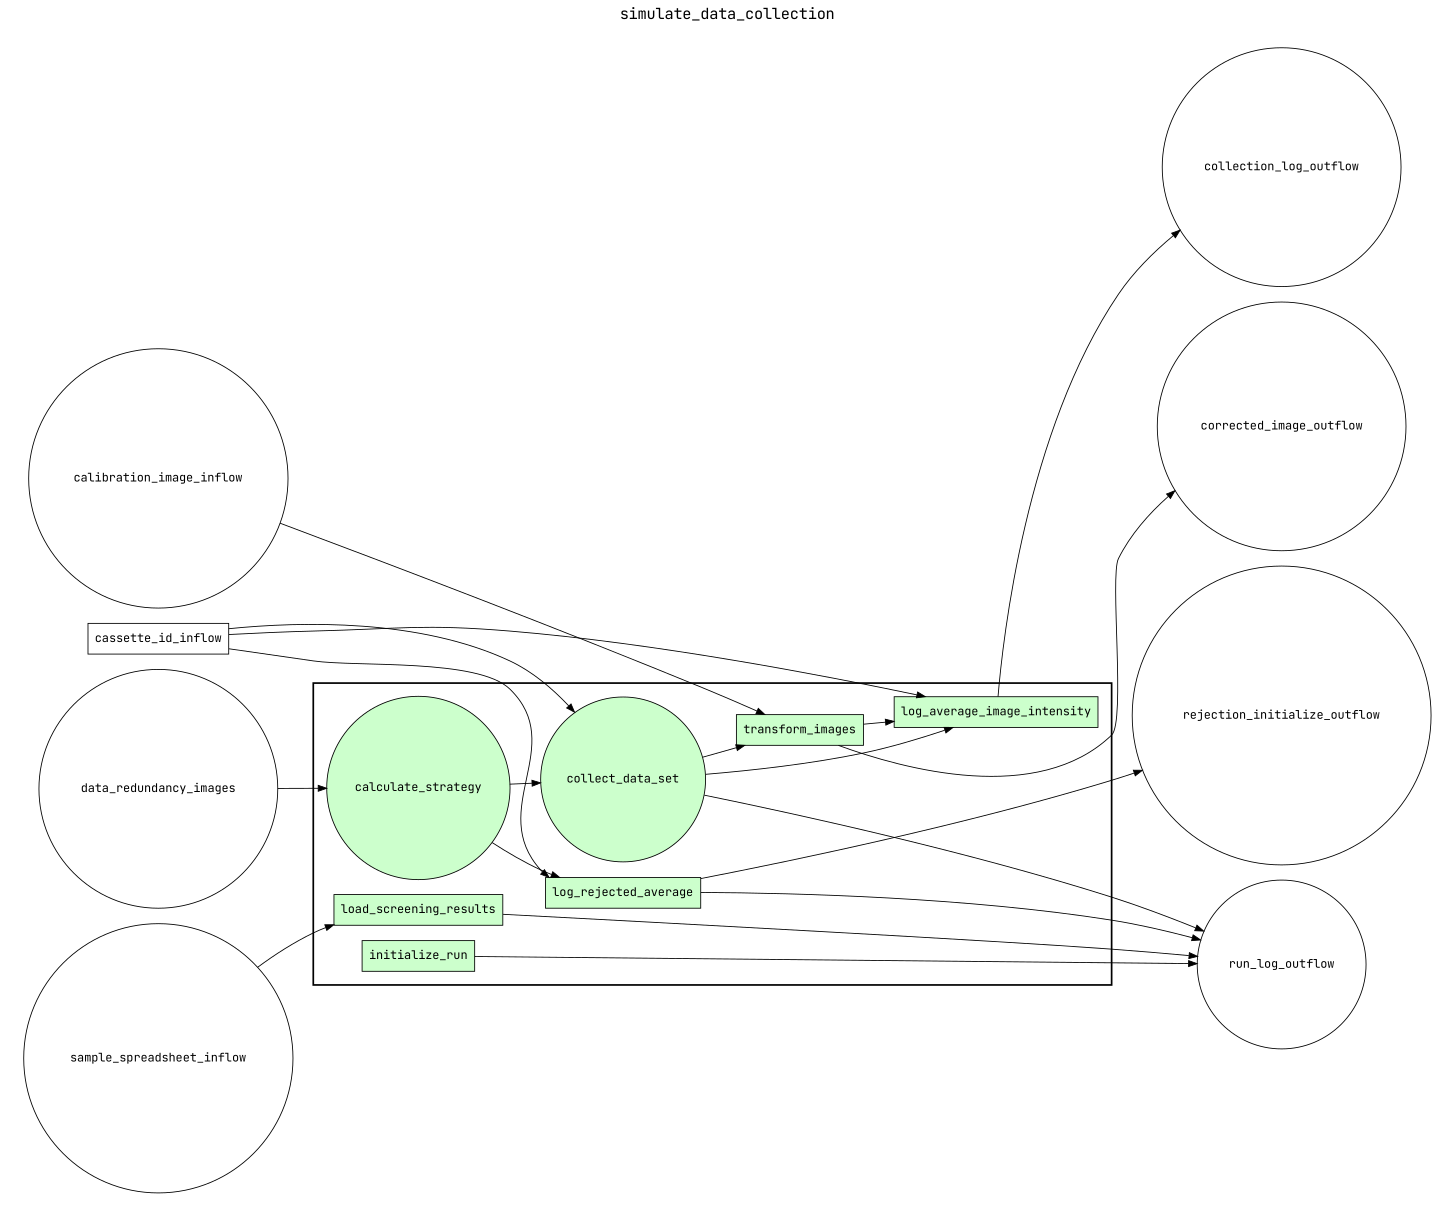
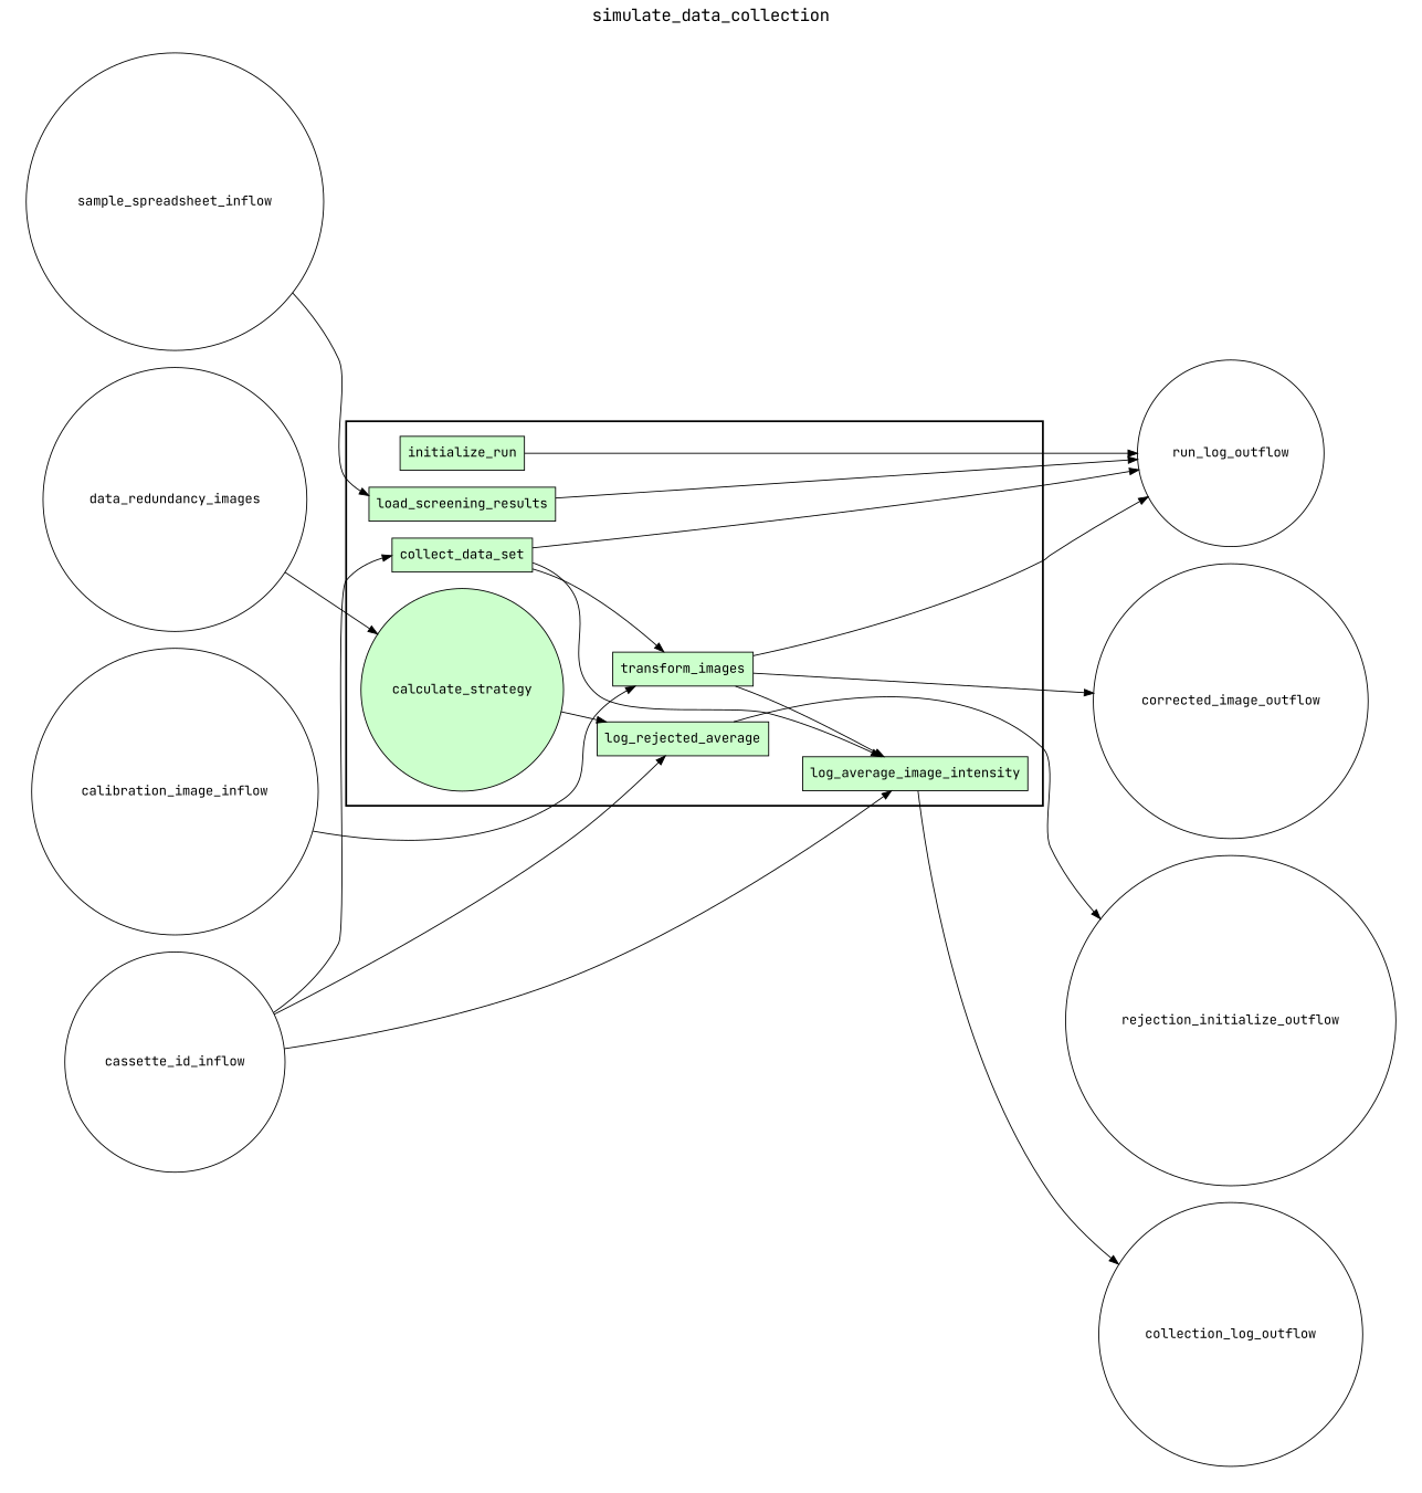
  digraph {
    fontname="JetBrains Mono"
    fontsize=18
    label=simulate_data_collection
    labelloc=t
    rankdir=LR
    node [fillcolor="#FFFFFF" fontname="JetBrains Mono" peripheries=1 shape=circle]
    edge [fontname="JetBrains Mono"]
    initialize_run [fillcolor="#CCFFCC" shape=box style=filled]
    load_screening_results [fillcolor="#CCFFCC" shape=box style=filled]
    calculate_strategy [fillcolor="#CCFFCC" style=filled]
    n4 [fillcolor="#CCFFCC" label=log_rejected_average shape=box style=filled]
-   collect_data_set [fillcolor="#CCFFCC" style=filled]
+   collect_data_set [fillcolor="#CCFFCC" shape=box style=filled]
    transform_images [fillcolor="#CCFFCC" shape=box style=filled]
    log_average_image_intensity [fillcolor="#CCFFCC" shape=box style=filled]
    calibration_image_inflow [width=0.2]
    n9 [label=data_redundancy_images width=0.2]
    sample_spreadsheet_inflow [width=0.2]
-   cassette_id_inflow [shape=box width=0.2]
+   cassette_id_inflow [width=0.2]
    n12 [label=rejection_initialize_outflow width=0.2]
    collection_log_outflow [width=0.2]
    run_log_outflow [width=0.2]
    corrected_image_outflow [width=0.2]
    subgraph cluster_1 {
      color=black
      label=""
      penwidth=2
      subgraph cluster_2 {
        color=white
        label=""
        penwidth=2
        initialize_run
        load_screening_results
        calculate_strategy
        n4
        collect_data_set
        transform_images
        log_average_image_intensity
      }
    }
    subgraph cluster_3 {
      color=white
      label=""
      penwidth=2
      subgraph cluster_4 {
        color=white
        label=""
        penwidth=2
        calibration_image_inflow
        n9
        sample_spreadsheet_inflow
        cassette_id_inflow
      }
    }
    subgraph cluster_5 {
      color=white
      label=""
      penwidth=2
      subgraph cluster_6 {
        color=white
        label=""
        penwidth=2
        n12
        collection_log_outflow
        run_log_outflow
        corrected_image_outflow
      }
    }
    initialize_run -> run_log_outflow
    load_screening_results -> run_log_outflow
    calculate_strategy -> n4
-   calculate_strategy -> collect_data_set
    n4 -> n12
    collect_data_set -> transform_images
    collect_data_set -> log_average_image_intensity
    collect_data_set -> run_log_outflow
    transform_images -> log_average_image_intensity
-   n4 -> run_log_outflow
+   transform_images -> run_log_outflow
    transform_images -> corrected_image_outflow
    log_average_image_intensity -> collection_log_outflow
    calibration_image_inflow -> transform_images
    n9 -> calculate_strategy
    sample_spreadsheet_inflow -> load_screening_results
    cassette_id_inflow -> n4
    cassette_id_inflow -> collect_data_set
    cassette_id_inflow -> log_average_image_intensity
  }
